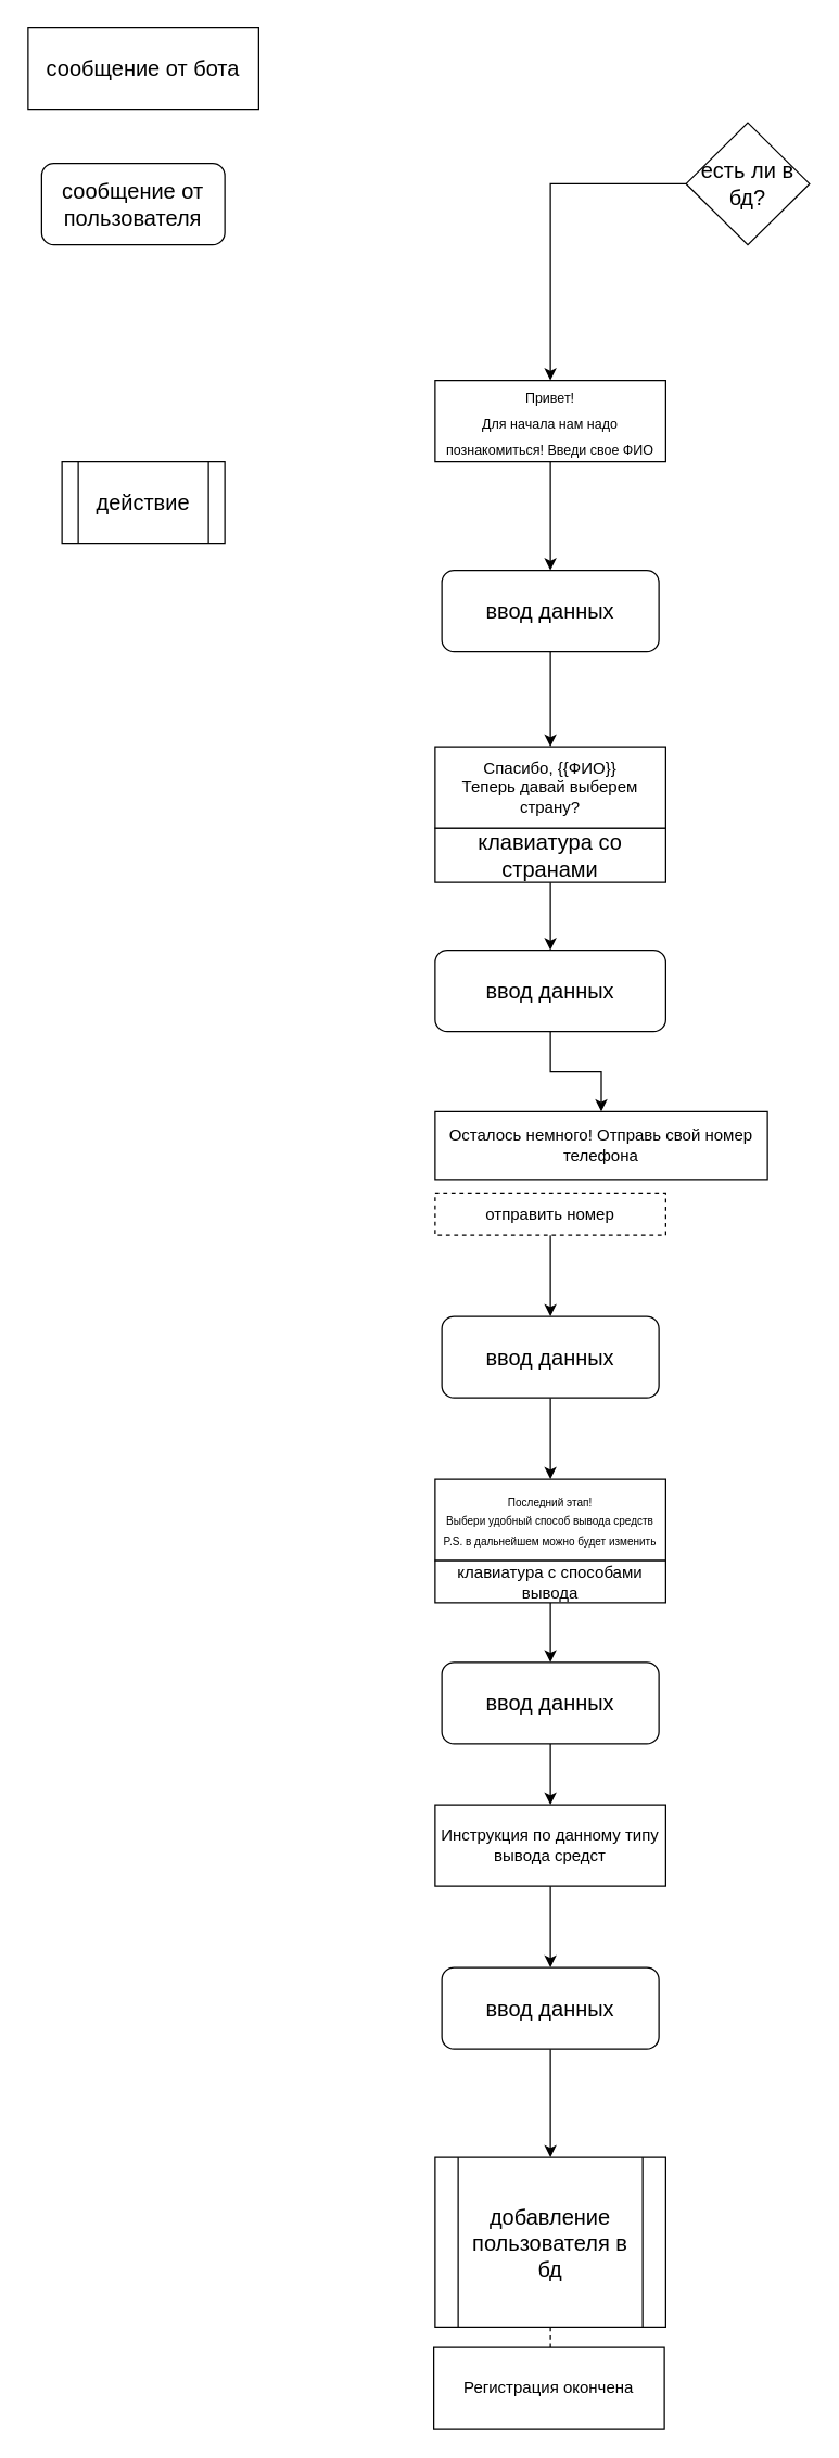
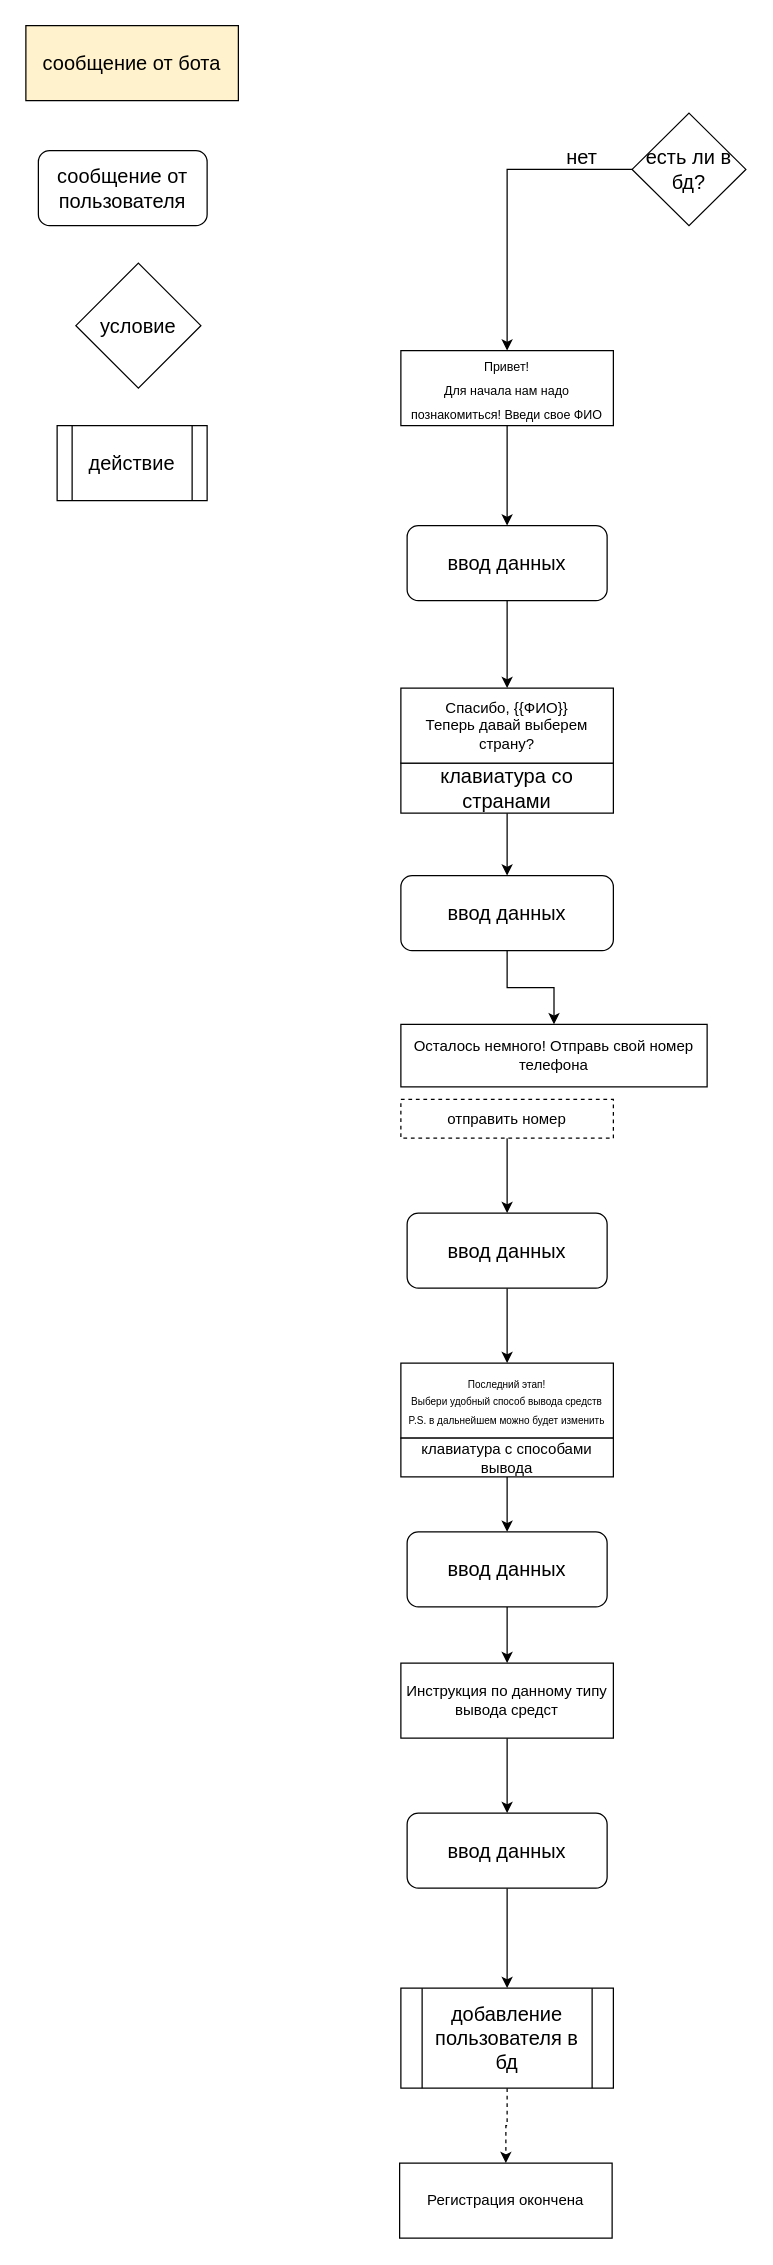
  <mxCell id="0" />
  <mxCell id="1" parent="0" />
- <mxCell id="2" value="сообщение от бота" style="rounded=0;whiteSpace=wrap;html=1;fontSize=16;" parent="1" vertex="1"><mxGeometry x="20" y="20" width="170" height="60" as="geometry" /></mxCell>
+ <mxCell id="2" value="сообщение от бота" style="rounded=0;whiteSpace=wrap;html=1;fontSize=16;fillColor=#fff2cc;" parent="1" vertex="1"><mxGeometry x="20" y="20" width="170" height="60" as="geometry" /></mxCell>
+ <mxCell id="3" value="условие" style="rhombus;whiteSpace=wrap;html=1;fontSize=16;rounded=0;" parent="1" vertex="1"><mxGeometry x="60" y="210" width="100" height="100" as="geometry" /></mxCell>
  <mxCell id="4" value="действие" style="shape=process;whiteSpace=wrap;html=1;backgroundOutline=1;fontSize=16;rounded=0;" parent="1" vertex="1"><mxGeometry x="45" y="340" width="120" height="60" as="geometry" /></mxCell>
  <mxCell id="5" style="edgeStyle=orthogonalEdgeStyle;rounded=0;orthogonalLoop=1;jettySize=auto;html=1;entryX=0.5;entryY=0;entryDx=0;entryDy=0;" parent="1" source="6" target="11" edge="1"><mxGeometry relative="1" as="geometry" /></mxCell>
  <mxCell id="6" value="есть ли в бд?" style="rhombus;whiteSpace=wrap;html=1;fontSize=16;rounded=0;" parent="1" vertex="1"><mxGeometry x="505" y="90" width="91" height="90" as="geometry" /></mxCell>
  <mxCell id="7" value="" style="edgeStyle=orthogonalEdgeStyle;rounded=0;orthogonalLoop=1;jettySize=auto;html=1;dashed=1;" parent="1" source="8" target="34" edge="1"><mxGeometry relative="1" as="geometry" /></mxCell>
- <mxCell id="8" value="добавление пользователя в бд" style="shape=process;whiteSpace=wrap;html=1;backgroundOutline=1;fontSize=16;rounded=0;" parent="1" vertex="1"><mxGeometry x="320" y="1590" width="170" height="125" as="geometry" /></mxCell>
+ <mxCell id="8" value="добавление пользователя в бд" style="shape=process;whiteSpace=wrap;html=1;backgroundOutline=1;fontSize=16;rounded=0;" parent="1" vertex="1"><mxGeometry x="320" y="1590" width="170" height="80" as="geometry" /></mxCell>
+ <mxCell id="9" value="нет" style="text;strokeColor=none;align=center;fillColor=none;html=1;verticalAlign=middle;whiteSpace=wrap;rounded=0;fontSize=16;" parent="1" vertex="1"><mxGeometry x="440" y="110" width="50" height="30" as="geometry" /></mxCell>
  <mxCell id="10" value="" style="edgeStyle=orthogonalEdgeStyle;rounded=0;orthogonalLoop=1;jettySize=auto;html=1;" parent="1" source="11" target="23" edge="1"><mxGeometry relative="1" as="geometry" /></mxCell>
  <mxCell id="11" value="&lt;font style=&quot;font-size: 10px;&quot;&gt;Привет!&lt;br&gt;Для начала нам надо познакомиться! Введи свое ФИО&lt;/font&gt;" style="whiteSpace=wrap;html=1;fontSize=16;rounded=0;" parent="1" vertex="1"><mxGeometry x="320" y="280" width="170" height="60" as="geometry" /></mxCell>
  <mxCell id="12" value="" style="edgeStyle=orthogonalEdgeStyle;rounded=0;orthogonalLoop=1;jettySize=auto;html=1;" parent="1" source="13" target="16" edge="1"><mxGeometry relative="1" as="geometry" /></mxCell>
  <mxCell id="13" value="клавиатура со странами" style="whiteSpace=wrap;html=1;fontSize=16;" parent="1" vertex="1"><mxGeometry x="320" y="610" width="170" height="40" as="geometry" /></mxCell>
  <mxCell id="14" value="сообщение от пользователя" style="rounded=1;whiteSpace=wrap;html=1;fontSize=16;" parent="1" vertex="1"><mxGeometry x="30" y="120" width="135" height="60" as="geometry" /></mxCell>
  <mxCell id="15" style="edgeStyle=orthogonalEdgeStyle;rounded=0;orthogonalLoop=1;jettySize=auto;html=1;entryX=0.5;entryY=0;entryDx=0;entryDy=0;" parent="1" source="16" target="17" edge="1"><mxGeometry relative="1" as="geometry" /></mxCell>
  <mxCell id="16" value="ввод данных" style="rounded=1;whiteSpace=wrap;html=1;fontSize=16;" parent="1" vertex="1"><mxGeometry x="320" y="700" width="170" height="60" as="geometry" /></mxCell>
  <mxCell id="17" value="Осталось немного! Отправь свой номер телефона" style="whiteSpace=wrap;html=1;" parent="1" vertex="1"><mxGeometry x="320" y="819" width="245" height="50" as="geometry" /></mxCell>
  <mxCell id="18" value="" style="edgeStyle=orthogonalEdgeStyle;rounded=0;orthogonalLoop=1;jettySize=auto;html=1;" parent="1" source="19" target="21" edge="1"><mxGeometry relative="1" as="geometry" /></mxCell>
  <mxCell id="19" value="отправить номер" style="whiteSpace=wrap;html=1;dashed=1;" parent="1" vertex="1"><mxGeometry x="320" y="879" width="170" height="31" as="geometry" /></mxCell>
  <mxCell id="20" style="edgeStyle=orthogonalEdgeStyle;rounded=0;orthogonalLoop=1;jettySize=auto;html=1;entryX=0.5;entryY=0;entryDx=0;entryDy=0;" parent="1" source="21" target="25" edge="1"><mxGeometry relative="1" as="geometry" /></mxCell>
  <mxCell id="21" value="ввод данных" style="rounded=1;whiteSpace=wrap;html=1;fontSize=16;" parent="1" vertex="1"><mxGeometry x="325" y="970" width="160" height="60" as="geometry" /></mxCell>
  <mxCell id="22" value="" style="edgeStyle=orthogonalEdgeStyle;rounded=0;orthogonalLoop=1;jettySize=auto;html=1;" parent="1" source="23" edge="1"><mxGeometry relative="1" as="geometry"><mxPoint x="405" y="550" as="targetPoint" /></mxGeometry></mxCell>
  <mxCell id="23" value="ввод данных" style="rounded=1;whiteSpace=wrap;html=1;fontSize=16;" parent="1" vertex="1"><mxGeometry x="325" y="420" width="160" height="60" as="geometry" /></mxCell>
  <mxCell id="24" value="Спасибо, {{ФИО}}&lt;br&gt;Теперь давай выберем страну?" style="whiteSpace=wrap;html=1;" parent="1" vertex="1"><mxGeometry x="320" y="550" width="170" height="60" as="geometry" /></mxCell>
  <mxCell id="25" value="&lt;font style=&quot;font-size: 8px;&quot;&gt;Последний этап!&lt;br&gt;Выбери удобный способ вывода средств&lt;br&gt;P.S. в дальнейшем можно будет изменить&lt;/font&gt;" style="whiteSpace=wrap;html=1;" parent="1" vertex="1"><mxGeometry x="320" y="1090" width="170" height="60" as="geometry" /></mxCell>
  <mxCell id="26" value="" style="edgeStyle=orthogonalEdgeStyle;rounded=0;orthogonalLoop=1;jettySize=auto;html=1;" parent="1" source="27" target="29" edge="1"><mxGeometry relative="1" as="geometry" /></mxCell>
  <mxCell id="27" value="клавиатура с способами вывода" style="whiteSpace=wrap;html=1;" parent="1" vertex="1"><mxGeometry x="320" y="1150" width="170" height="31" as="geometry" /></mxCell>
  <mxCell id="28" value="" style="edgeStyle=orthogonalEdgeStyle;rounded=0;orthogonalLoop=1;jettySize=auto;html=1;" parent="1" source="29" target="31" edge="1"><mxGeometry relative="1" as="geometry" /></mxCell>
  <mxCell id="29" value="ввод данных" style="rounded=1;whiteSpace=wrap;html=1;fontSize=16;" parent="1" vertex="1"><mxGeometry x="325" y="1225" width="160" height="60" as="geometry" /></mxCell>
  <mxCell id="30" value="" style="edgeStyle=orthogonalEdgeStyle;rounded=0;orthogonalLoop=1;jettySize=auto;html=1;" parent="1" source="31" target="33" edge="1"><mxGeometry relative="1" as="geometry" /></mxCell>
  <mxCell id="31" value="&lt;font style=&quot;font-size: 12px;&quot;&gt;Инструкция по данному типу вывода средст&lt;/font&gt;" style="whiteSpace=wrap;html=1;" parent="1" vertex="1"><mxGeometry x="320" y="1330" width="170" height="60" as="geometry" /></mxCell>
  <mxCell id="32" value="" style="edgeStyle=orthogonalEdgeStyle;rounded=0;orthogonalLoop=1;jettySize=auto;html=1;" parent="1" source="33" target="8" edge="1"><mxGeometry relative="1" as="geometry" /></mxCell>
  <mxCell id="33" value="ввод данных" style="rounded=1;whiteSpace=wrap;html=1;fontSize=16;" parent="1" vertex="1"><mxGeometry x="325" y="1450" width="160" height="60" as="geometry" /></mxCell>
  <mxCell id="34" value="Регистрация окончена" style="whiteSpace=wrap;html=1;" parent="1" vertex="1"><mxGeometry x="319" y="1730" width="170" height="60" as="geometry" /></mxCell>
